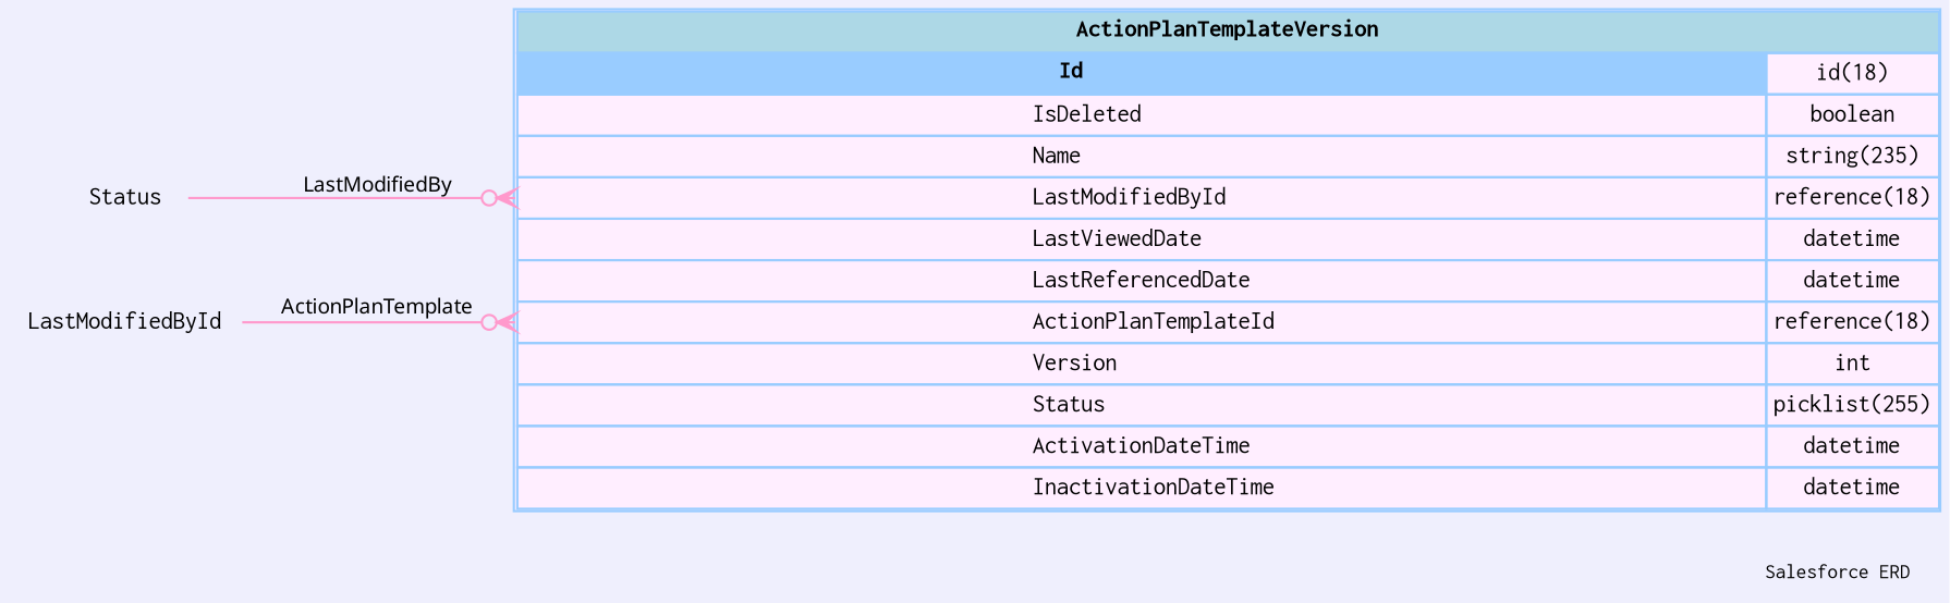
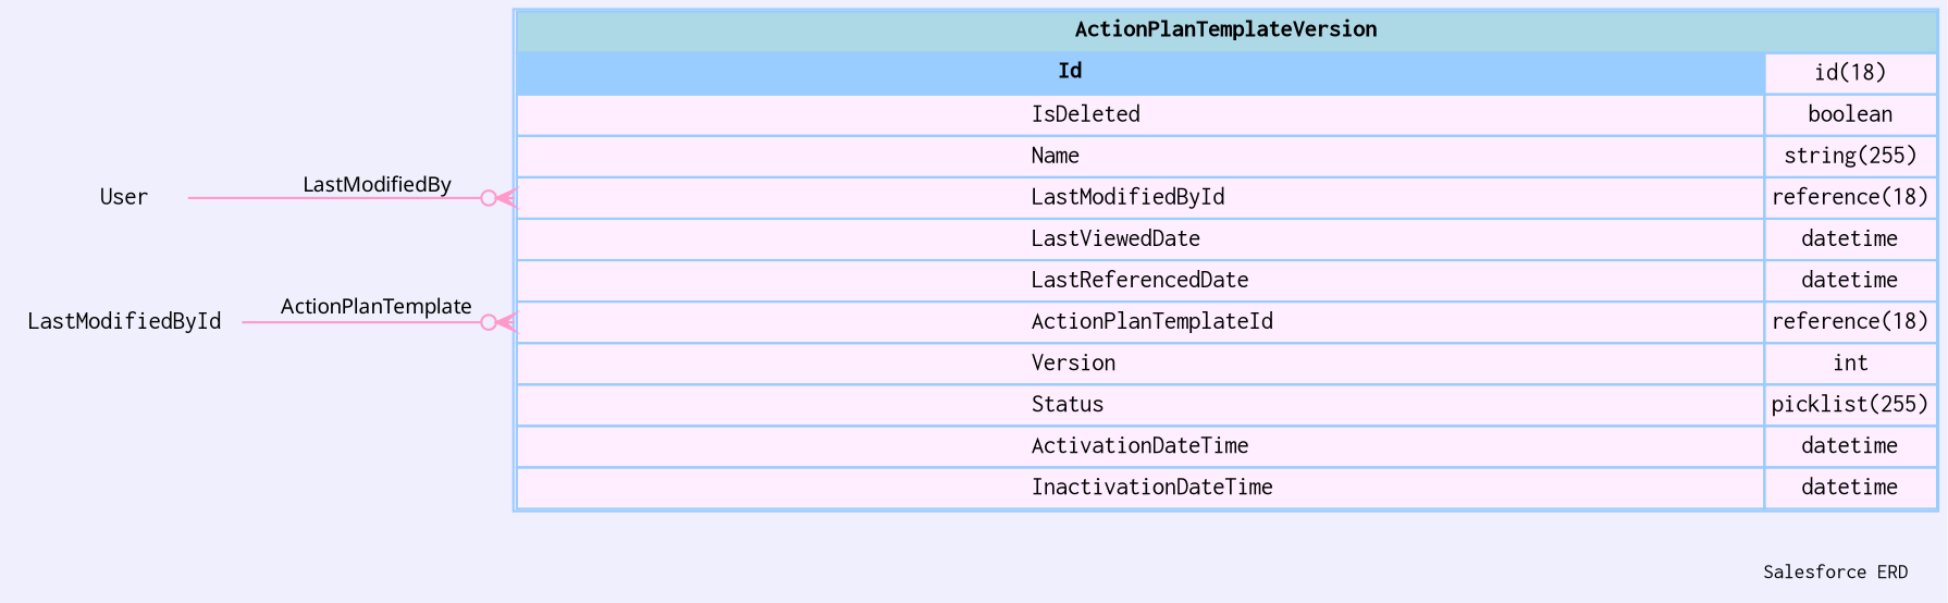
  digraph {
    bgcolor="#efeffd"
    fontname=Courier
    fontsize=9
    label="Salesforce ERD "
    labeljust=r
    nodesep=0.18
    rankdir=RL
    ranksep=0.46
    node [color="#99ccff" fontname=Courier fontsize=11 shape=plaintext]
    edge [arrowhead=none arrowsize=0.8 arrowtail=crowodot color="#ff99cc" dir=back fontname=Monaco fontsize=9 headport="Id:e"]
-   n1 [label=<                 <table border="1" cellborder="1" cellspacing="0" bgcolor="#ffeeff" >                      <tr><td colspan="3" bgcolor="lightblue"><b>ActionPlanTemplateVersion</b></td></tr>              <tr>                                         <td  bgcolor="#99ccff" port="Id" align="left">                                            <b>Id</b>                                         </td><td>id(18)</td></tr> <tr>                                          <td port="IsDeleted" align="left">                                          IsDeleted                                        </td><td>boolean</td></tr> <tr>                                          <td port="Name" align="left">                                          Name                                        </td><td>string(235)</td></tr> <tr>                                          <td port="LastModifiedById" align="left">                                          LastModifiedById                                        </td><td>reference(18)</td></tr> <tr>                                          <td port="LastViewedDate" align="left">                                          LastViewedDate                                        </td><td>datetime</td></tr> <tr>                                          <td port="LastReferencedDate" align="left">                                          LastReferencedDate                                        </td><td>datetime</td></tr> <tr>                                          <td port="ActionPlanTemplateId" align="left">                                          ActionPlanTemplateId                                        </td><td>reference(18)</td></tr> <tr>                                          <td port="Version" align="left">                                          Version                                        </td><td>int</td></tr> <tr>                                          <td port="Status" align="left">                                          Status                                        </td><td>picklist(255)</td></tr> <tr>                                          <td port="ActivationDateTime" align="left">                                          ActivationDateTime                                        </td><td>datetime</td></tr> <tr>                                          <td port="InactivationDateTime" align="left">                                          InactivationDateTime                                        </td><td>datetime</td></tr>                             </table>                 > margin=0 shape=none]
-   User [label=Status]
+   n1 [label=<                 <table border="1" cellborder="1" cellspacing="0" bgcolor="#ffeeff" >                      <tr><td colspan="3" bgcolor="lightblue"><b>ActionPlanTemplateVersion</b></td></tr>              <tr>                                         <td  bgcolor="#99ccff" port="Id" align="left">                                            <b>Id</b>                                         </td><td>id(18)</td></tr> <tr>                                          <td port="IsDeleted" align="left">                                          IsDeleted                                        </td><td>boolean</td></tr> <tr>                                          <td port="Name" align="left">                                          Name                                        </td><td>string(255)</td></tr> <tr>                                          <td port="LastModifiedById" align="left">                                          LastModifiedById                                        </td><td>reference(18)</td></tr> <tr>                                          <td port="LastViewedDate" align="left">                                          LastViewedDate                                        </td><td>datetime</td></tr> <tr>                                          <td port="LastReferencedDate" align="left">                                          LastReferencedDate                                        </td><td>datetime</td></tr> <tr>                                          <td port="ActionPlanTemplateId" align="left">                                          ActionPlanTemplateId                                        </td><td>reference(18)</td></tr> <tr>                                          <td port="Version" align="left">                                          Version                                        </td><td>int</td></tr> <tr>                                          <td port="Status" align="left">                                          Status                                        </td><td>picklist(255)</td></tr> <tr>                                          <td port="ActivationDateTime" align="left">                                          ActivationDateTime                                        </td><td>datetime</td></tr> <tr>                                          <td port="InactivationDateTime" align="left">                                          InactivationDateTime                                        </td><td>datetime</td></tr>                             </table>                 > margin=0 shape=none]
+   User
    n3 [label=LastModifiedById]
    n1 -> User [label=LastModifiedBy tailport="LastModifiedById:w"]
    n1 -> n3 [label=ActionPlanTemplate tailport="ActionPlanTemplateId:w"]
  }
